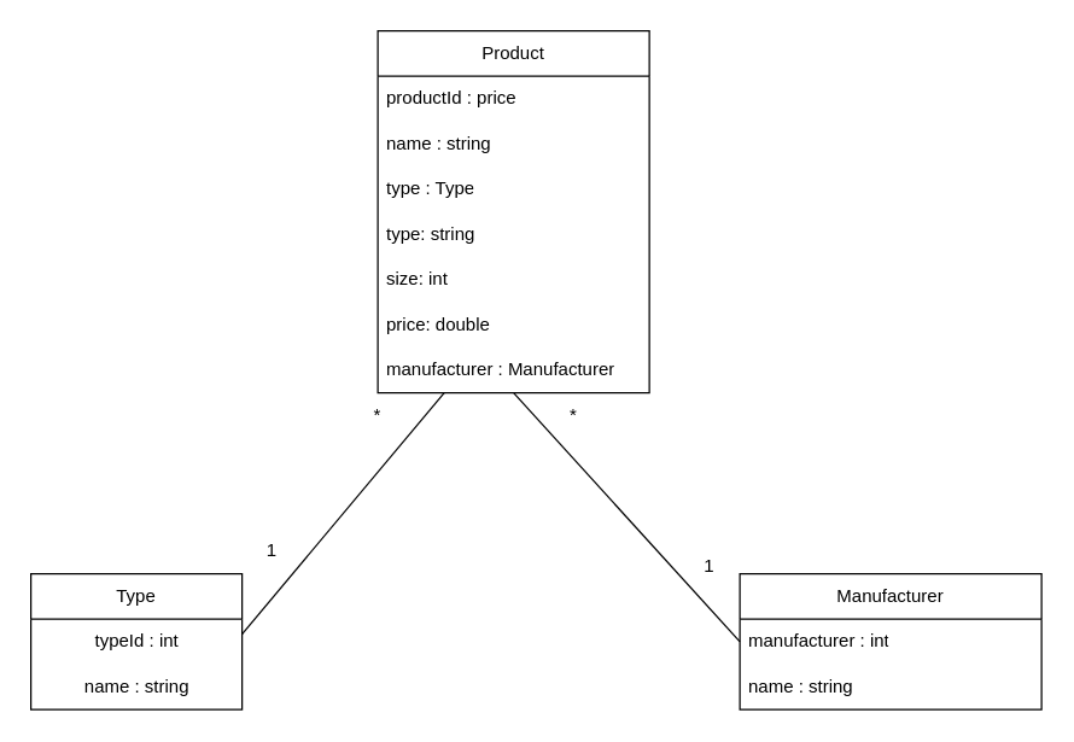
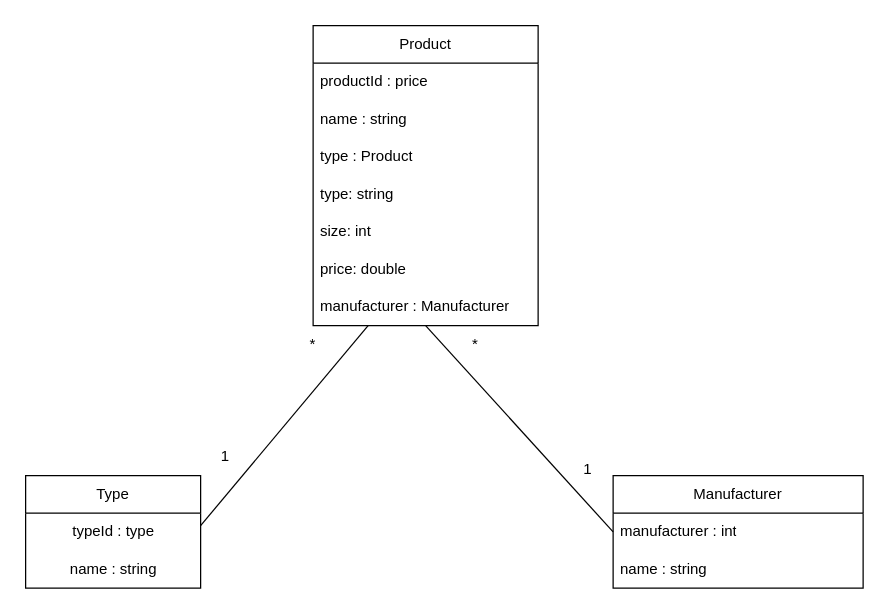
  <mxCell id="0" />
  <mxCell id="1" parent="0" />
  <mxCell id="2" value="Product" style="swimlane;fontStyle=0;childLayout=stackLayout;horizontal=1;startSize=30;horizontalStack=0;resizeParent=1;resizeParentMax=0;resizeLast=0;collapsible=1;marginBottom=0;whiteSpace=wrap;html=1;" parent="1" vertex="1"><mxGeometry x="250" y="20" width="180" height="240" as="geometry" /></mxCell>
  <mxCell id="3" value="productId : price" style="text;strokeColor=none;fillColor=none;align=left;verticalAlign=middle;spacingLeft=4;spacingRight=4;overflow=hidden;points=[[0,0.5],[1,0.5]];portConstraint=eastwest;rotatable=0;whiteSpace=wrap;html=1;" parent="2" vertex="1"><mxGeometry y="30" width="180" height="30" as="geometry" /></mxCell>
  <mxCell id="4" value="name : string" style="text;strokeColor=none;fillColor=none;align=left;verticalAlign=middle;spacingLeft=4;spacingRight=4;overflow=hidden;points=[[0,0.5],[1,0.5]];portConstraint=eastwest;rotatable=0;whiteSpace=wrap;html=1;" parent="2" vertex="1"><mxGeometry y="60" width="180" height="30" as="geometry" /></mxCell>
- <mxCell id="5" value="type : Type" style="text;strokeColor=none;fillColor=none;align=left;verticalAlign=middle;spacingLeft=4;spacingRight=4;overflow=hidden;points=[[0,0.5],[1,0.5]];portConstraint=eastwest;rotatable=0;whiteSpace=wrap;html=1;" vertex="1" parent="2"><mxGeometry y="90" width="180" height="30" as="geometry" /></mxCell>
+ <mxCell id="5" value="type : Product" style="text;strokeColor=none;fillColor=none;align=left;verticalAlign=middle;spacingLeft=4;spacingRight=4;overflow=hidden;points=[[0,0.5],[1,0.5]];portConstraint=eastwest;rotatable=0;whiteSpace=wrap;html=1;" vertex="1" parent="2"><mxGeometry y="90" width="180" height="30" as="geometry" /></mxCell>
  <mxCell id="6" value="type: string" style="text;strokeColor=none;fillColor=none;align=left;verticalAlign=middle;spacingLeft=4;spacingRight=4;overflow=hidden;points=[[0,0.5],[1,0.5]];portConstraint=eastwest;rotatable=0;whiteSpace=wrap;html=1;" parent="2" vertex="1"><mxGeometry y="120" width="180" height="30" as="geometry" /></mxCell>
  <mxCell id="7" value="size: int" style="text;strokeColor=none;fillColor=none;align=left;verticalAlign=middle;spacingLeft=4;spacingRight=4;overflow=hidden;points=[[0,0.5],[1,0.5]];portConstraint=eastwest;rotatable=0;whiteSpace=wrap;html=1;" parent="2" vertex="1"><mxGeometry y="150" width="180" height="30" as="geometry" /></mxCell>
  <mxCell id="8" value="price: double" style="text;strokeColor=none;fillColor=none;align=left;verticalAlign=middle;spacingLeft=4;spacingRight=4;overflow=hidden;points=[[0,0.5],[1,0.5]];portConstraint=eastwest;rotatable=0;whiteSpace=wrap;html=1;" parent="2" vertex="1"><mxGeometry y="180" width="180" height="30" as="geometry" /></mxCell>
  <mxCell id="9" value="manufacturer : Manufacturer" style="text;strokeColor=none;fillColor=none;align=left;verticalAlign=middle;spacingLeft=4;spacingRight=4;overflow=hidden;points=[[0,0.5],[1,0.5]];portConstraint=eastwest;rotatable=0;whiteSpace=wrap;html=1;" parent="2" vertex="1"><mxGeometry y="210" width="180" height="30" as="geometry" /></mxCell>
  <mxCell id="10" value="Manufacturer" style="swimlane;fontStyle=0;childLayout=stackLayout;horizontal=1;startSize=30;horizontalStack=0;resizeParent=1;resizeParentMax=0;resizeLast=0;collapsible=1;marginBottom=0;whiteSpace=wrap;html=1;" parent="1" vertex="1"><mxGeometry x="490" y="380" width="200" height="90" as="geometry" /></mxCell>
  <mxCell id="11" value="manufacturer : int" style="text;strokeColor=none;fillColor=none;align=left;verticalAlign=middle;spacingLeft=4;spacingRight=4;overflow=hidden;points=[[0,0.5],[1,0.5]];portConstraint=eastwest;rotatable=0;whiteSpace=wrap;html=1;" parent="10" vertex="1"><mxGeometry y="30" width="200" height="30" as="geometry" /></mxCell>
  <mxCell id="12" value="name : string" style="text;strokeColor=none;fillColor=none;align=left;verticalAlign=middle;spacingLeft=4;spacingRight=4;overflow=hidden;points=[[0,0.5],[1,0.5]];portConstraint=eastwest;rotatable=0;whiteSpace=wrap;html=1;" parent="10" vertex="1"><mxGeometry y="60" width="200" height="30" as="geometry" /></mxCell>
  <mxCell id="13" value="" style="endArrow=none;html=1;rounded=0;exitX=0.723;exitY=1.073;exitDx=0;exitDy=0;exitPerimeter=0;entryX=0;entryY=0.5;entryDx=0;entryDy=0;" parent="1" target="11" edge="1"><mxGeometry width="50" height="50" relative="1" as="geometry"><mxPoint x="340" y="260" as="sourcePoint" /><mxPoint x="478.78" y="437.81" as="targetPoint" /></mxGeometry></mxCell>
  <mxCell id="14" value="Type" style="swimlane;fontStyle=0;childLayout=stackLayout;horizontal=1;startSize=30;horizontalStack=0;resizeParent=1;resizeParentMax=0;resizeLast=0;collapsible=1;marginBottom=0;whiteSpace=wrap;html=1;" parent="1" vertex="1"><mxGeometry x="20" y="380" width="140" height="90" as="geometry" /></mxCell>
- <mxCell id="15" value="typeId : int" style="text;html=1;align=center;verticalAlign=middle;resizable=0;points=[];autosize=1;strokeColor=none;fillColor=none;" vertex="1" parent="14"><mxGeometry y="30" width="140" height="30" as="geometry" /></mxCell>
+ <mxCell id="15" value="typeId : type" style="text;html=1;align=center;verticalAlign=middle;resizable=0;points=[];autosize=1;strokeColor=none;fillColor=none;" vertex="1" parent="14"><mxGeometry y="30" width="140" height="30" as="geometry" /></mxCell>
  <mxCell id="16" value="n&lt;span style=&quot;background-color: initial;&quot;&gt;ame : string&lt;/span&gt;" style="text;html=1;align=center;verticalAlign=middle;resizable=0;points=[];autosize=1;strokeColor=none;fillColor=none;" vertex="1" parent="14"><mxGeometry y="60" width="140" height="30" as="geometry" /></mxCell>
  <mxCell id="17" value="" style="endArrow=none;html=1;rounded=0;" parent="1" edge="1"><mxGeometry width="50" height="50" relative="1" as="geometry"><mxPoint x="160" y="420" as="sourcePoint" /><mxPoint x="294" y="260" as="targetPoint" /></mxGeometry></mxCell>
  <mxCell id="18" value="*" style="text;html=1;align=center;verticalAlign=middle;whiteSpace=wrap;rounded=0;" vertex="1" parent="1"><mxGeometry x="220" y="260" width="60" height="30" as="geometry" /></mxCell>
  <mxCell id="19" value="1" style="text;html=1;align=center;verticalAlign=middle;whiteSpace=wrap;rounded=0;" vertex="1" parent="1"><mxGeometry x="150" y="350" width="60" height="30" as="geometry" /></mxCell>
  <mxCell id="20" value="*" style="text;html=1;align=center;verticalAlign=middle;whiteSpace=wrap;rounded=0;" vertex="1" parent="1"><mxGeometry x="350" y="260" width="60" height="30" as="geometry" /></mxCell>
  <mxCell id="21" value="1" style="text;html=1;align=center;verticalAlign=middle;whiteSpace=wrap;rounded=0;" vertex="1" parent="1"><mxGeometry x="440" y="360" width="60" height="30" as="geometry" /></mxCell>
